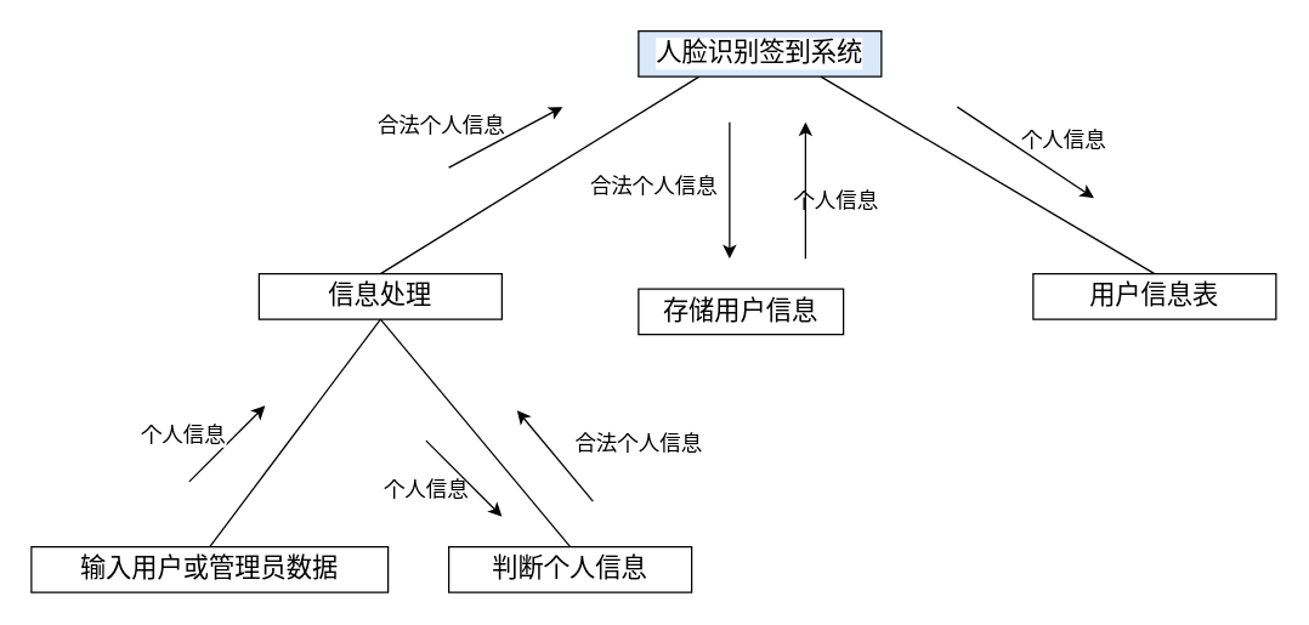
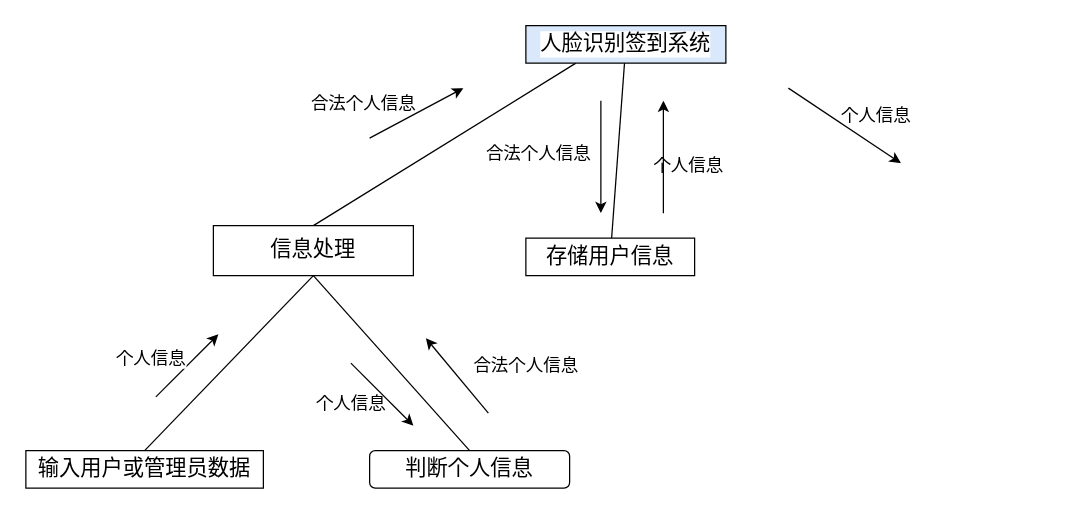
  <mxCell id="0" />
  <mxCell id="1" parent="0" />
  <mxCell id="2" style="edgeStyle=none;rounded=0;orthogonalLoop=1;jettySize=auto;html=1;exitX=0.25;exitY=1;exitDx=0;exitDy=0;entryX=0.5;entryY=0;entryDx=0;entryDy=0;strokeColor=default;align=center;verticalAlign=middle;fontFamily=Helvetica;fontSize=11;fontColor=default;labelBackgroundColor=default;endArrow=none;endFill=0;" edge="1" parent="1" source="3" target="4"><mxGeometry relative="1" as="geometry" /></mxCell>
  <mxCell id="3" value="&lt;font style=&quot;font-size: 17px;&quot;&gt;人脸识别签到系统&lt;/font&gt;" style="rounded=0;whiteSpace=wrap;html=1;fontFamily=Helvetica;fontSize=11;fontColor=default;labelBackgroundColor=default;fillColor=#dae8fc;" vertex="1" parent="1"><mxGeometry x="420" y="20" width="160" height="30" as="geometry" /></mxCell>
- <mxCell id="4" value="&lt;span style=&quot;font-size: 17px;&quot;&gt;信息处理&lt;/span&gt;" style="rounded=0;whiteSpace=wrap;html=1;fontFamily=Helvetica;fontSize=11;fontColor=default;labelBackgroundColor=default;" vertex="1" parent="1"><mxGeometry x="170" y="180" width="160" height="30" as="geometry" /></mxCell>
+ <mxCell id="4" value="&lt;span style=&quot;font-size: 17px;&quot;&gt;信息处理&lt;/span&gt;" style="rounded=0;whiteSpace=wrap;html=1;fontFamily=Helvetica;fontSize=11;fontColor=default;labelBackgroundColor=default;" vertex="1" parent="1"><mxGeometry x="170" y="180" width="160" height="40" as="geometry" /></mxCell>
+ <mxCell id="5" value="" style="edgeStyle=none;rounded=0;orthogonalLoop=1;jettySize=auto;html=1;strokeColor=default;align=center;verticalAlign=middle;fontFamily=Helvetica;fontSize=11;fontColor=default;labelBackgroundColor=default;endArrow=none;endFill=0;" edge="1" parent="1" source="6" target="3"><mxGeometry relative="1" as="geometry" /></mxCell>
  <mxCell id="6" value="&lt;span style=&quot;font-size: 17px;&quot;&gt;存储用户信息&lt;/span&gt;" style="rounded=0;whiteSpace=wrap;html=1;fontFamily=Helvetica;fontSize=11;fontColor=default;labelBackgroundColor=default;" vertex="1" parent="1"><mxGeometry x="420" y="190" width="135" height="30" as="geometry" /></mxCell>
- <mxCell id="7" style="edgeStyle=none;rounded=0;orthogonalLoop=1;jettySize=auto;html=1;exitX=0.5;exitY=0;exitDx=0;exitDy=0;entryX=0.75;entryY=1;entryDx=0;entryDy=0;strokeColor=default;align=center;verticalAlign=middle;fontFamily=Helvetica;fontSize=11;fontColor=default;labelBackgroundColor=default;endArrow=none;endFill=0;" edge="1" parent="1" source="8" target="3"><mxGeometry relative="1" as="geometry" /></mxCell>
- <mxCell id="8" value="&lt;span style=&quot;font-size: 17px;&quot;&gt;用户信息表&lt;/span&gt;" style="rounded=0;whiteSpace=wrap;html=1;fontFamily=Helvetica;fontSize=11;fontColor=default;labelBackgroundColor=default;" vertex="1" parent="1"><mxGeometry x="680" y="180" width="160" height="30" as="geometry" /></mxCell>
  <mxCell id="9" style="edgeStyle=none;rounded=0;orthogonalLoop=1;jettySize=auto;html=1;exitX=0.5;exitY=0;exitDx=0;exitDy=0;entryX=0.5;entryY=1;entryDx=0;entryDy=0;strokeColor=default;align=center;verticalAlign=middle;fontFamily=Helvetica;fontSize=11;fontColor=default;labelBackgroundColor=default;endArrow=none;endFill=0;" edge="1" parent="1" source="10" target="4"><mxGeometry relative="1" as="geometry" /></mxCell>
- <mxCell id="10" value="&lt;span style=&quot;font-size: 17px;&quot;&gt;输入用户或管理员数据&lt;/span&gt;" style="rounded=0;whiteSpace=wrap;html=1;fontFamily=Helvetica;fontSize=11;fontColor=default;labelBackgroundColor=default;" vertex="1" parent="1"><mxGeometry x="20" y="360" width="235" height="30" as="geometry" /></mxCell>
+ <mxCell id="10" value="&lt;span style=&quot;font-size: 17px;&quot;&gt;输入用户或管理员数据&lt;/span&gt;" style="rounded=0;whiteSpace=wrap;html=1;fontFamily=Helvetica;fontSize=11;fontColor=default;labelBackgroundColor=default;" vertex="1" parent="1"><mxGeometry x="20" y="360" width="190" height="30" as="geometry" /></mxCell>
  <mxCell id="11" style="edgeStyle=none;rounded=0;orthogonalLoop=1;jettySize=auto;html=1;exitX=0.5;exitY=0;exitDx=0;exitDy=0;entryX=0.5;entryY=1;entryDx=0;entryDy=0;strokeColor=default;align=center;verticalAlign=middle;fontFamily=Helvetica;fontSize=11;fontColor=default;labelBackgroundColor=default;endArrow=none;endFill=0;" edge="1" parent="1" source="12" target="4"><mxGeometry relative="1" as="geometry" /></mxCell>
- <mxCell id="12" value="&lt;span style=&quot;font-size: 17px;&quot;&gt;判断个人信息&lt;/span&gt;" style="rounded=0;whiteSpace=wrap;html=1;fontFamily=Helvetica;fontSize=11;fontColor=default;labelBackgroundColor=default;" vertex="1" parent="1"><mxGeometry x="295" y="360" width="160" height="30" as="geometry" /></mxCell>
+ <mxCell id="12" value="&lt;span style=&quot;font-size: 17px;&quot;&gt;判断个人信息&lt;/span&gt;" style="whiteSpace=wrap;html=1;fontFamily=Helvetica;fontSize=11;fontColor=default;labelBackgroundColor=default;rounded=1;" vertex="1" parent="1"><mxGeometry x="295" y="360" width="160" height="30" as="geometry" /></mxCell>
  <mxCell id="13" value="" style="endArrow=classic;html=1;rounded=0;strokeColor=default;align=center;verticalAlign=middle;fontFamily=Helvetica;fontSize=11;fontColor=default;labelBackgroundColor=default;" edge="1" parent="1"><mxGeometry width="50" height="50" relative="1" as="geometry"><mxPoint x="124" y="317" as="sourcePoint" /><mxPoint x="174" y="267" as="targetPoint" /></mxGeometry></mxCell>
  <mxCell id="14" value="&lt;font style=&quot;font-size: 14px;&quot;&gt;个人信息&lt;/font&gt;" style="edgeLabel;html=1;align=center;verticalAlign=middle;resizable=0;points=[];fontFamily=Helvetica;fontSize=11;fontColor=default;labelBackgroundColor=default;" vertex="1" connectable="0" parent="13"><mxGeometry x="0.117" y="6" relative="1" as="geometry"><mxPoint x="-28" as="offset" /></mxGeometry></mxCell>
  <mxCell id="15" value="&lt;font style=&quot;font-size: 14px;&quot;&gt;个人信息&lt;/font&gt;" style="edgeLabel;html=1;align=center;verticalAlign=middle;resizable=0;points=[];fontFamily=Helvetica;fontSize=11;fontColor=default;labelBackgroundColor=default;" vertex="1" connectable="0" parent="13"><mxGeometry x="0.117" y="6" relative="1" as="geometry"><mxPoint x="132" y="36" as="offset" /></mxGeometry></mxCell>
  <mxCell id="16" value="&lt;font style=&quot;font-size: 14px;&quot;&gt;合法个人信息&lt;/font&gt;" style="edgeLabel;html=1;align=center;verticalAlign=middle;resizable=0;points=[];fontFamily=Helvetica;fontSize=11;fontColor=default;labelBackgroundColor=default;" vertex="1" connectable="0" parent="13"><mxGeometry x="0.117" y="6" relative="1" as="geometry"><mxPoint x="272" y="6" as="offset" /></mxGeometry></mxCell>
  <mxCell id="17" value="&lt;font style=&quot;font-size: 14px;&quot;&gt;合法个人信息&lt;/font&gt;" style="edgeLabel;html=1;align=center;verticalAlign=middle;resizable=0;points=[];fontFamily=Helvetica;fontSize=11;fontColor=default;labelBackgroundColor=default;" vertex="1" connectable="0" parent="13"><mxGeometry x="0.117" y="6" relative="1" as="geometry"><mxPoint x="142" y="-204" as="offset" /></mxGeometry></mxCell>
  <mxCell id="18" value="&lt;font style=&quot;font-size: 14px;&quot;&gt;个人信息&lt;/font&gt;" style="edgeLabel;html=1;align=center;verticalAlign=middle;resizable=0;points=[];fontFamily=Helvetica;fontSize=11;fontColor=default;labelBackgroundColor=default;" vertex="1" connectable="0" parent="13"><mxGeometry x="0.117" y="6" relative="1" as="geometry"><mxPoint x="552" y="-194" as="offset" /></mxGeometry></mxCell>
  <mxCell id="19" value="&lt;font style=&quot;font-size: 14px;&quot;&gt;合法个人信息&lt;/font&gt;" style="edgeLabel;html=1;align=center;verticalAlign=middle;resizable=0;points=[];fontFamily=Helvetica;fontSize=11;fontColor=default;labelBackgroundColor=default;" vertex="1" connectable="0" parent="13"><mxGeometry x="0.117" y="6" relative="1" as="geometry"><mxPoint x="282" y="-164" as="offset" /></mxGeometry></mxCell>
  <mxCell id="20" value="&lt;font style=&quot;font-size: 14px;&quot;&gt;个人信息&lt;/font&gt;" style="edgeLabel;html=1;align=center;verticalAlign=middle;resizable=0;points=[];fontFamily=Helvetica;fontSize=11;fontColor=default;labelBackgroundColor=default;" vertex="1" connectable="0" parent="13"><mxGeometry x="0.117" y="6" relative="1" as="geometry"><mxPoint x="402" y="-154" as="offset" /></mxGeometry></mxCell>
  <mxCell id="21" value="" style="endArrow=classic;html=1;rounded=0;strokeColor=default;align=center;verticalAlign=middle;fontFamily=Helvetica;fontSize=11;fontColor=default;labelBackgroundColor=default;" edge="1" parent="1"><mxGeometry width="50" height="50" relative="1" as="geometry"><mxPoint x="295" y="110" as="sourcePoint" /><mxPoint x="370" y="70" as="targetPoint" /></mxGeometry></mxCell>
  <mxCell id="22" value="" style="endArrow=classic;html=1;rounded=0;strokeColor=default;align=center;verticalAlign=middle;fontFamily=Helvetica;fontSize=11;fontColor=default;labelBackgroundColor=default;" edge="1" parent="1"><mxGeometry width="50" height="50" relative="1" as="geometry"><mxPoint x="480" y="80" as="sourcePoint" /><mxPoint x="480" y="170" as="targetPoint" /></mxGeometry></mxCell>
  <mxCell id="23" value="" style="endArrow=classic;html=1;rounded=0;strokeColor=default;align=center;verticalAlign=middle;fontFamily=Helvetica;fontSize=11;fontColor=default;labelBackgroundColor=default;" edge="1" parent="1"><mxGeometry width="50" height="50" relative="1" as="geometry"><mxPoint x="530" y="170" as="sourcePoint" /><mxPoint x="530" y="80" as="targetPoint" /></mxGeometry></mxCell>
  <mxCell id="24" value="" style="endArrow=classic;html=1;rounded=0;strokeColor=default;align=center;verticalAlign=middle;fontFamily=Helvetica;fontSize=11;fontColor=default;labelBackgroundColor=default;" edge="1" parent="1"><mxGeometry width="50" height="50" relative="1" as="geometry"><mxPoint x="630" y="70" as="sourcePoint" /><mxPoint x="720" y="130" as="targetPoint" /></mxGeometry></mxCell>
  <mxCell id="25" value="" style="endArrow=classic;html=1;rounded=0;strokeColor=default;align=center;verticalAlign=middle;fontFamily=Helvetica;fontSize=11;fontColor=default;labelBackgroundColor=default;" edge="1" parent="1"><mxGeometry width="50" height="50" relative="1" as="geometry"><mxPoint x="280" y="290" as="sourcePoint" /><mxPoint x="330" y="340" as="targetPoint" /></mxGeometry></mxCell>
  <mxCell id="26" value="" style="endArrow=classic;html=1;rounded=0;strokeColor=default;align=center;verticalAlign=middle;fontFamily=Helvetica;fontSize=11;fontColor=default;labelBackgroundColor=default;" edge="1" parent="1"><mxGeometry width="50" height="50" relative="1" as="geometry"><mxPoint x="390" y="330" as="sourcePoint" /><mxPoint x="340" y="270" as="targetPoint" /></mxGeometry></mxCell>
